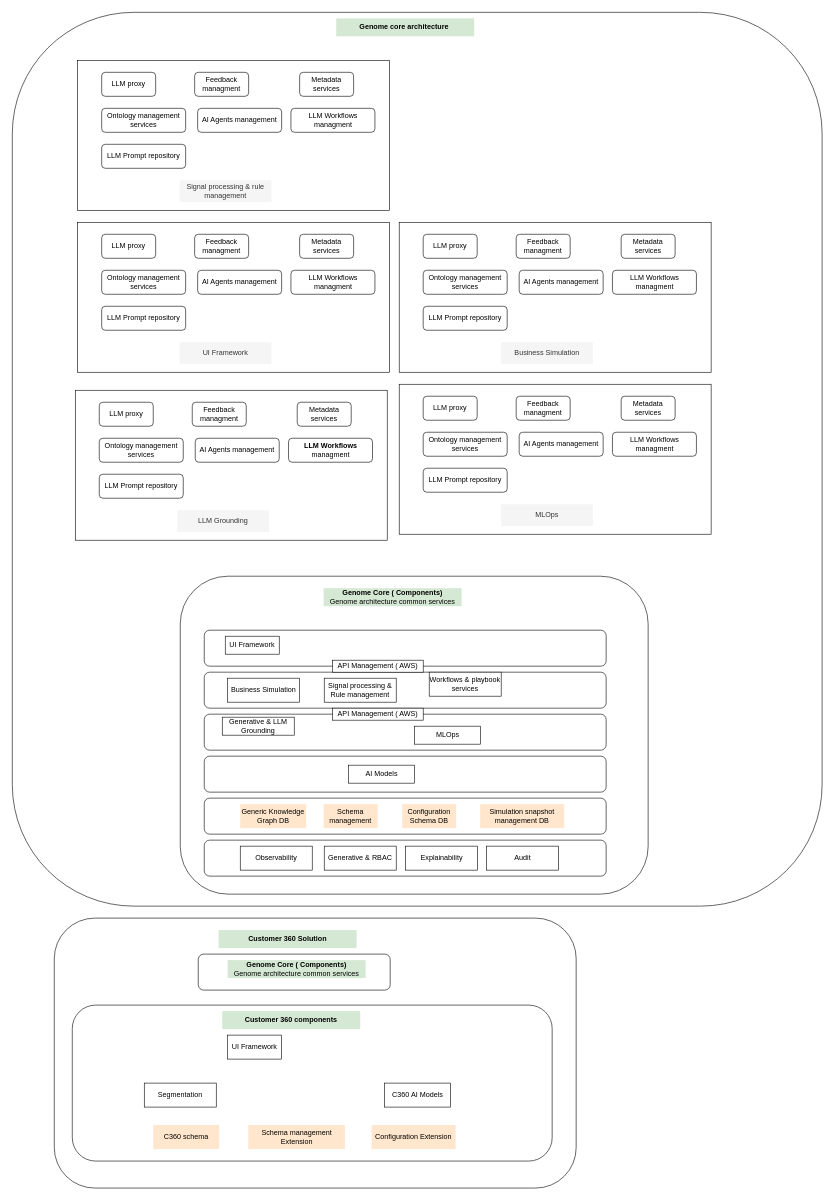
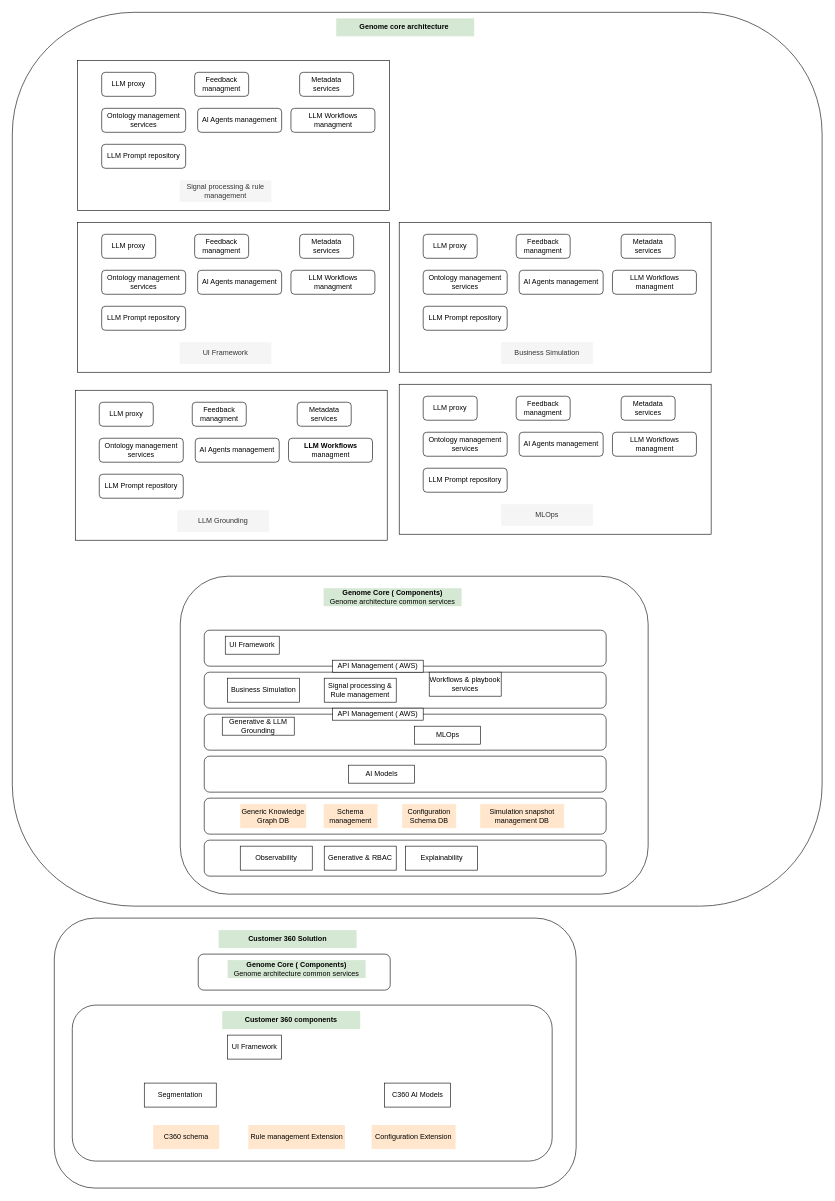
  <mxCell id="0" />
  <mxCell id="1" parent="0" />
  <mxCell id="2" value="" style="rounded=1;whiteSpace=wrap;html=1;" vertex="1" parent="1"><mxGeometry x="20" y="20" width="1350" height="1490" as="geometry" /></mxCell>
  <mxCell id="3" value="" style="rounded=1;whiteSpace=wrap;html=1;" vertex="1" parent="1"><mxGeometry x="300" y="960" width="780" height="530" as="geometry" /></mxCell>
  <mxCell id="4" value="" style="rounded=1;whiteSpace=wrap;html=1;" vertex="1" parent="1"><mxGeometry x="340" y="1050" width="670" height="60" as="geometry" /></mxCell>
  <mxCell id="5" value="" style="rounded=1;whiteSpace=wrap;html=1;" vertex="1" parent="1"><mxGeometry x="340" y="1120" width="670" height="60" as="geometry" /></mxCell>
  <mxCell id="6" value="" style="rounded=1;whiteSpace=wrap;html=1;" vertex="1" parent="1"><mxGeometry x="340" y="1190" width="670" height="60" as="geometry" /></mxCell>
  <mxCell id="7" value="" style="rounded=1;whiteSpace=wrap;html=1;" vertex="1" parent="1"><mxGeometry x="340" y="1260" width="670" height="60" as="geometry" /></mxCell>
  <mxCell id="8" value="" style="rounded=1;whiteSpace=wrap;html=1;" vertex="1" parent="1"><mxGeometry x="340" y="1400" width="670" height="60" as="geometry" /></mxCell>
  <mxCell id="9" value="" style="rounded=1;whiteSpace=wrap;html=1;" vertex="1" parent="1"><mxGeometry x="340" y="1330" width="670" height="60" as="geometry" /></mxCell>
  <mxCell id="10" value="" style="rounded=1;whiteSpace=wrap;html=1;" vertex="1" parent="1"><mxGeometry x="90" y="1530" width="870" height="450" as="geometry" /></mxCell>
  <mxCell id="11" value="Generative &amp;amp; LLM Grounding" style="rounded=0;whiteSpace=wrap;html=1;" vertex="1" parent="1"><mxGeometry x="370" y="1195" width="120" height="30" as="geometry" /></mxCell>
  <mxCell id="12" value="MLOps" style="rounded=0;whiteSpace=wrap;html=1;" vertex="1" parent="1"><mxGeometry x="690.5" y="1210" width="110" height="30" as="geometry" /></mxCell>
  <mxCell id="13" value="Business Simulation" style="rounded=0;whiteSpace=wrap;html=1;" vertex="1" parent="1"><mxGeometry x="379" y="1130" width="120" height="40" as="geometry" /></mxCell>
  <mxCell id="14" value="UI Framework" style="rounded=0;whiteSpace=wrap;html=1;" vertex="1" parent="1"><mxGeometry x="375" y="1060" width="90" height="30" as="geometry" /></mxCell>
  <mxCell id="15" value="API Management ( AWS)" style="rounded=0;whiteSpace=wrap;html=1;" vertex="1" parent="1"><mxGeometry x="554" y="1180" width="151" height="20" as="geometry" /></mxCell>
  <mxCell id="16" value="&lt;b&gt;Genome Core ( Components)&lt;/b&gt;&lt;div&gt;Genome architecture common services&lt;/div&gt;" style="text;html=1;align=center;verticalAlign=middle;whiteSpace=wrap;rounded=0;fillColor=#d5e8d4;strokeColor=none;" vertex="1" parent="1"><mxGeometry x="539" y="980" width="230" height="30" as="geometry" /></mxCell>
  <mxCell id="17" value="Generic Knowledge Graph DB" style="rounded=0;whiteSpace=wrap;html=1;fillColor=#ffe6cc;strokeColor=none;" vertex="1" parent="1"><mxGeometry x="400" y="1340" width="110" height="40" as="geometry" /></mxCell>
  <mxCell id="18" value="Schema management" style="rounded=0;whiteSpace=wrap;html=1;fillColor=#ffe6cc;strokeColor=none;" vertex="1" parent="1"><mxGeometry x="539" y="1340" width="90" height="40" as="geometry" /></mxCell>
  <mxCell id="19" value="Configuration Schema DB" style="rounded=0;whiteSpace=wrap;html=1;fillColor=#ffe6cc;strokeColor=none;" vertex="1" parent="1"><mxGeometry x="670" y="1340" width="90" height="40" as="geometry" /></mxCell>
  <mxCell id="20" value="Simulation snapshot management DB" style="rounded=0;whiteSpace=wrap;html=1;fillColor=#ffe6cc;strokeColor=none;" vertex="1" parent="1"><mxGeometry x="800" y="1340" width="140" height="40" as="geometry" /></mxCell>
  <mxCell id="21" value="" style="rounded=0;whiteSpace=wrap;html=1;" vertex="1" parent="1"><mxGeometry x="125" y="650" width="520" height="250" as="geometry" /></mxCell>
  <mxCell id="22" value="LLM proxy" style="rounded=1;whiteSpace=wrap;html=1;" vertex="1" parent="1"><mxGeometry x="165" y="670" width="90" height="40" as="geometry" /></mxCell>
  <mxCell id="23" value="Feedback managment" style="rounded=1;whiteSpace=wrap;html=1;" vertex="1" parent="1"><mxGeometry x="320" y="670" width="90" height="40" as="geometry" /></mxCell>
  <mxCell id="24" value="Metadata services" style="rounded=1;whiteSpace=wrap;html=1;" vertex="1" parent="1"><mxGeometry x="495" y="670" width="90" height="40" as="geometry" /></mxCell>
  <mxCell id="25" value="LLM Grounding" style="text;html=1;align=center;verticalAlign=middle;whiteSpace=wrap;rounded=0;fillColor=#f5f5f5;strokeColor=none;fontColor=#333333;" vertex="1" parent="1"><mxGeometry x="295" y="850" width="153" height="36" as="geometry" /></mxCell>
  <mxCell id="26" value="Ontology management services" style="rounded=1;whiteSpace=wrap;html=1;" vertex="1" parent="1"><mxGeometry x="165" y="730" width="140" height="40" as="geometry" /></mxCell>
  <mxCell id="27" value="AI Agents management" style="rounded=1;whiteSpace=wrap;html=1;" vertex="1" parent="1"><mxGeometry x="325" y="730" width="140" height="40" as="geometry" /></mxCell>
  <mxCell id="28" value="&lt;b&gt;LLM Workflows&lt;/b&gt; managment" style="rounded=1;whiteSpace=wrap;html=1;" vertex="1" parent="1"><mxGeometry x="480.5" y="730" width="140" height="40" as="geometry" /></mxCell>
  <mxCell id="29" value="LLM Prompt repository" style="rounded=1;whiteSpace=wrap;html=1;" vertex="1" parent="1"><mxGeometry x="165" y="790" width="140" height="40" as="geometry" /></mxCell>
  <mxCell id="30" value="" style="rounded=1;whiteSpace=wrap;html=1;" vertex="1" parent="1"><mxGeometry x="330" y="1590" width="320" height="60" as="geometry" /></mxCell>
  <mxCell id="31" value="&lt;b&gt;Genome Core ( Components)&lt;/b&gt;&lt;div&gt;Genome architecture common services&lt;/div&gt;" style="text;html=1;align=center;verticalAlign=middle;whiteSpace=wrap;rounded=0;fillColor=#d5e8d4;strokeColor=none;" vertex="1" parent="1"><mxGeometry x="379" y="1600" width="230" height="30" as="geometry" /></mxCell>
  <mxCell id="32" value="" style="rounded=1;whiteSpace=wrap;html=1;" vertex="1" parent="1"><mxGeometry x="120" y="1675" width="800" height="260" as="geometry" /></mxCell>
  <mxCell id="33" value="Segmentation" style="rounded=0;whiteSpace=wrap;html=1;" vertex="1" parent="1"><mxGeometry x="240" y="1805" width="120" height="40" as="geometry" /></mxCell>
  <mxCell id="34" value="C360 AI Models" style="rounded=0;whiteSpace=wrap;html=1;" vertex="1" parent="1"><mxGeometry x="640.5" y="1805" width="110" height="40" as="geometry" /></mxCell>
  <mxCell id="35" value="UI Framework" style="rounded=0;whiteSpace=wrap;html=1;" vertex="1" parent="1"><mxGeometry x="379" y="1725" width="90" height="40" as="geometry" /></mxCell>
  <mxCell id="36" value="C360 schema" style="rounded=0;whiteSpace=wrap;html=1;fillColor=#ffe6cc;strokeColor=none;" vertex="1" parent="1"><mxGeometry x="255" y="1875" width="110" height="40" as="geometry" /></mxCell>
  <mxCell id="37" value="Configuration Extension" style="rounded=0;whiteSpace=wrap;html=1;fillColor=#ffe6cc;strokeColor=none;" vertex="1" parent="1"><mxGeometry x="619" y="1875" width="140" height="40" as="geometry" /></mxCell>
  <mxCell id="38" value="&lt;b&gt;Customer 360 Solution&lt;/b&gt;" style="text;html=1;align=center;verticalAlign=middle;whiteSpace=wrap;rounded=0;fillColor=#d5e8d4;strokeColor=none;" vertex="1" parent="1"><mxGeometry x="364" y="1550" width="230" height="30" as="geometry" /></mxCell>
  <mxCell id="39" value="&lt;b&gt;Customer 360 components&lt;/b&gt;" style="text;html=1;align=center;verticalAlign=middle;whiteSpace=wrap;rounded=0;fillColor=#d5e8d4;strokeColor=none;" vertex="1" parent="1"><mxGeometry x="370" y="1685" width="230" height="30" as="geometry" /></mxCell>
- <mxCell id="40" value="Schema management Extension" style="rounded=0;whiteSpace=wrap;html=1;fillColor=#ffe6cc;strokeColor=none;" vertex="1" parent="1"><mxGeometry x="413.5" y="1875" width="161" height="40" as="geometry" /></mxCell>
+ <mxCell id="40" value="Rule management Extension" style="rounded=0;whiteSpace=wrap;html=1;fillColor=#ffe6cc;strokeColor=none;" vertex="1" parent="1"><mxGeometry x="413.5" y="1875" width="161" height="40" as="geometry" /></mxCell>
  <mxCell id="41" value="" style="rounded=0;whiteSpace=wrap;html=1;" vertex="1" parent="1"><mxGeometry x="665" y="640" width="520" height="250" as="geometry" /></mxCell>
  <mxCell id="42" value="LLM proxy" style="rounded=1;whiteSpace=wrap;html=1;" vertex="1" parent="1"><mxGeometry x="705" y="660" width="90" height="40" as="geometry" /></mxCell>
  <mxCell id="43" value="Feedback managment" style="rounded=1;whiteSpace=wrap;html=1;" vertex="1" parent="1"><mxGeometry x="860" y="660" width="90" height="40" as="geometry" /></mxCell>
  <mxCell id="44" value="Metadata services" style="rounded=1;whiteSpace=wrap;html=1;" vertex="1" parent="1"><mxGeometry x="1035" y="660" width="90" height="40" as="geometry" /></mxCell>
  <mxCell id="45" value="MLOps" style="text;html=1;align=center;verticalAlign=middle;whiteSpace=wrap;rounded=0;fillColor=#f5f5f5;strokeColor=none;fontColor=#333333;" vertex="1" parent="1"><mxGeometry x="835" y="840" width="153" height="36" as="geometry" /></mxCell>
  <mxCell id="46" value="Ontology management services" style="rounded=1;whiteSpace=wrap;html=1;" vertex="1" parent="1"><mxGeometry x="705" y="720" width="140" height="40" as="geometry" /></mxCell>
  <mxCell id="47" value="AI Agents management" style="rounded=1;whiteSpace=wrap;html=1;" vertex="1" parent="1"><mxGeometry x="865" y="720" width="140" height="40" as="geometry" /></mxCell>
  <mxCell id="48" value="LLM Workflows managment" style="rounded=1;whiteSpace=wrap;html=1;" vertex="1" parent="1"><mxGeometry x="1020.5" y="720" width="140" height="40" as="geometry" /></mxCell>
  <mxCell id="49" value="LLM Prompt repository" style="rounded=1;whiteSpace=wrap;html=1;" vertex="1" parent="1"><mxGeometry x="705" y="780" width="140" height="40" as="geometry" /></mxCell>
  <mxCell id="50" value="" style="rounded=0;whiteSpace=wrap;html=1;" vertex="1" parent="1"><mxGeometry x="665" y="370" width="520" height="250" as="geometry" /></mxCell>
  <mxCell id="51" value="LLM proxy" style="rounded=1;whiteSpace=wrap;html=1;" vertex="1" parent="1"><mxGeometry x="705" y="390" width="90" height="40" as="geometry" /></mxCell>
  <mxCell id="52" value="Feedback managment" style="rounded=1;whiteSpace=wrap;html=1;" vertex="1" parent="1"><mxGeometry x="860" y="390" width="90" height="40" as="geometry" /></mxCell>
  <mxCell id="53" value="Metadata services" style="rounded=1;whiteSpace=wrap;html=1;" vertex="1" parent="1"><mxGeometry x="1035" y="390" width="90" height="40" as="geometry" /></mxCell>
  <mxCell id="54" value="Business Simulation" style="text;html=1;align=center;verticalAlign=middle;whiteSpace=wrap;rounded=0;fillColor=#f5f5f5;strokeColor=none;fontColor=#333333;" vertex="1" parent="1"><mxGeometry x="835" y="570" width="153" height="36" as="geometry" /></mxCell>
  <mxCell id="55" value="Ontology management services" style="rounded=1;whiteSpace=wrap;html=1;" vertex="1" parent="1"><mxGeometry x="705" y="450" width="140" height="40" as="geometry" /></mxCell>
  <mxCell id="56" value="AI Agents management" style="rounded=1;whiteSpace=wrap;html=1;" vertex="1" parent="1"><mxGeometry x="865" y="450" width="140" height="40" as="geometry" /></mxCell>
  <mxCell id="57" value="LLM Workflows managment" style="rounded=1;whiteSpace=wrap;html=1;" vertex="1" parent="1"><mxGeometry x="1020.5" y="450" width="140" height="40" as="geometry" /></mxCell>
  <mxCell id="58" value="LLM Prompt repository" style="rounded=1;whiteSpace=wrap;html=1;" vertex="1" parent="1"><mxGeometry x="705" y="510" width="140" height="40" as="geometry" /></mxCell>
  <mxCell id="59" value="" style="rounded=0;whiteSpace=wrap;html=1;" vertex="1" parent="1"><mxGeometry x="129" y="370" width="520" height="250" as="geometry" /></mxCell>
  <mxCell id="60" value="LLM proxy" style="rounded=1;whiteSpace=wrap;html=1;" vertex="1" parent="1"><mxGeometry x="169" y="390" width="90" height="40" as="geometry" /></mxCell>
  <mxCell id="61" value="Feedback managment" style="rounded=1;whiteSpace=wrap;html=1;" vertex="1" parent="1"><mxGeometry x="324" y="390" width="90" height="40" as="geometry" /></mxCell>
  <mxCell id="62" value="Metadata services" style="rounded=1;whiteSpace=wrap;html=1;" vertex="1" parent="1"><mxGeometry x="499" y="390" width="90" height="40" as="geometry" /></mxCell>
  <mxCell id="63" value="UI Framework" style="text;html=1;align=center;verticalAlign=middle;whiteSpace=wrap;rounded=0;fillColor=#f5f5f5;strokeColor=none;fontColor=#333333;" vertex="1" parent="1"><mxGeometry x="299" y="570" width="153" height="36" as="geometry" /></mxCell>
  <mxCell id="64" value="Ontology management services" style="rounded=1;whiteSpace=wrap;html=1;" vertex="1" parent="1"><mxGeometry x="169" y="450" width="140" height="40" as="geometry" /></mxCell>
  <mxCell id="65" value="AI Agents management" style="rounded=1;whiteSpace=wrap;html=1;" vertex="1" parent="1"><mxGeometry x="329" y="450" width="140" height="40" as="geometry" /></mxCell>
  <mxCell id="66" value="LLM Workflows managment" style="rounded=1;whiteSpace=wrap;html=1;" vertex="1" parent="1"><mxGeometry x="484.5" y="450" width="140" height="40" as="geometry" /></mxCell>
  <mxCell id="67" value="LLM Prompt repository" style="rounded=1;whiteSpace=wrap;html=1;" vertex="1" parent="1"><mxGeometry x="169" y="510" width="140" height="40" as="geometry" /></mxCell>
  <mxCell id="68" value="Signal processing &amp;amp; Rule management" style="rounded=0;whiteSpace=wrap;html=1;" vertex="1" parent="1"><mxGeometry x="540" y="1130" width="120" height="40" as="geometry" /></mxCell>
  <mxCell id="69" value="" style="rounded=0;whiteSpace=wrap;html=1;" vertex="1" parent="1"><mxGeometry x="129" y="100" width="520" height="250" as="geometry" /></mxCell>
  <mxCell id="70" value="LLM proxy" style="rounded=1;whiteSpace=wrap;html=1;" vertex="1" parent="1"><mxGeometry x="169" y="120" width="90" height="40" as="geometry" /></mxCell>
  <mxCell id="71" value="Feedback managment" style="rounded=1;whiteSpace=wrap;html=1;" vertex="1" parent="1"><mxGeometry x="324" y="120" width="90" height="40" as="geometry" /></mxCell>
  <mxCell id="72" value="Metadata services" style="rounded=1;whiteSpace=wrap;html=1;" vertex="1" parent="1"><mxGeometry x="499" y="120" width="90" height="40" as="geometry" /></mxCell>
  <mxCell id="73" value="Signal processing &amp;amp; rule management" style="text;html=1;align=center;verticalAlign=middle;whiteSpace=wrap;rounded=0;fillColor=#f5f5f5;strokeColor=none;fontColor=#333333;" vertex="1" parent="1"><mxGeometry x="299" y="300" width="153" height="36" as="geometry" /></mxCell>
  <mxCell id="74" value="Ontology management services" style="rounded=1;whiteSpace=wrap;html=1;" vertex="1" parent="1"><mxGeometry x="169" y="180" width="140" height="40" as="geometry" /></mxCell>
  <mxCell id="75" value="AI Agents management" style="rounded=1;whiteSpace=wrap;html=1;" vertex="1" parent="1"><mxGeometry x="329" y="180" width="140" height="40" as="geometry" /></mxCell>
  <mxCell id="76" value="LLM Workflows managment" style="rounded=1;whiteSpace=wrap;html=1;" vertex="1" parent="1"><mxGeometry x="484.5" y="180" width="140" height="40" as="geometry" /></mxCell>
  <mxCell id="77" value="LLM Prompt repository" style="rounded=1;whiteSpace=wrap;html=1;" vertex="1" parent="1"><mxGeometry x="169" y="240" width="140" height="40" as="geometry" /></mxCell>
  <mxCell id="78" value="&lt;b&gt;Genome core architecture&amp;nbsp;&lt;/b&gt;" style="text;html=1;align=center;verticalAlign=middle;whiteSpace=wrap;rounded=0;fillColor=#d5e8d4;strokeColor=none;" vertex="1" parent="1"><mxGeometry x="560" y="30" width="230" height="30" as="geometry" /></mxCell>
  <mxCell id="79" value="Observability" style="rounded=0;whiteSpace=wrap;html=1;" vertex="1" parent="1"><mxGeometry x="400" y="1410" width="120" height="40" as="geometry" /></mxCell>
  <mxCell id="80" value="Generative &amp;amp; RBAC" style="rounded=0;whiteSpace=wrap;html=1;" vertex="1" parent="1"><mxGeometry x="540" y="1410" width="120" height="40" as="geometry" /></mxCell>
  <mxCell id="81" value="Explainability" style="rounded=0;whiteSpace=wrap;html=1;" vertex="1" parent="1"><mxGeometry x="675.5" y="1410" width="120" height="40" as="geometry" /></mxCell>
- <mxCell id="82" value="Audit" style="rounded=0;whiteSpace=wrap;html=1;" vertex="1" parent="1"><mxGeometry x="810.5" y="1410" width="120" height="40" as="geometry" /></mxCell>
  <mxCell id="83" value="Workflows &amp;amp; playbook services" style="rounded=0;whiteSpace=wrap;html=1;" vertex="1" parent="1"><mxGeometry x="715" y="1120" width="120" height="40" as="geometry" /></mxCell>
  <mxCell id="84" value="API Management ( AWS)" style="rounded=0;whiteSpace=wrap;html=1;" vertex="1" parent="1"><mxGeometry x="554" y="1100" width="151" height="20" as="geometry" /></mxCell>
  <mxCell id="85" value="AI Models" style="rounded=0;whiteSpace=wrap;html=1;" vertex="1" parent="1"><mxGeometry x="580.5" y="1275" width="110" height="30" as="geometry" /></mxCell>
